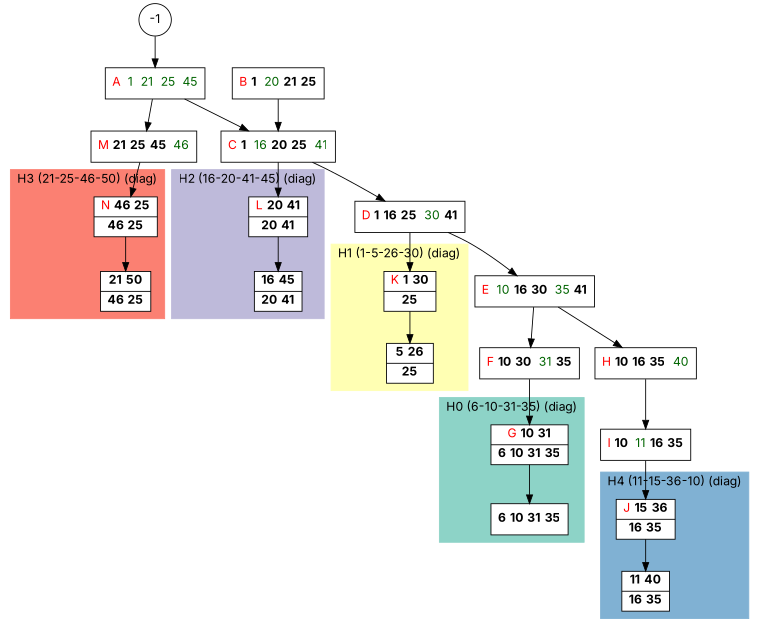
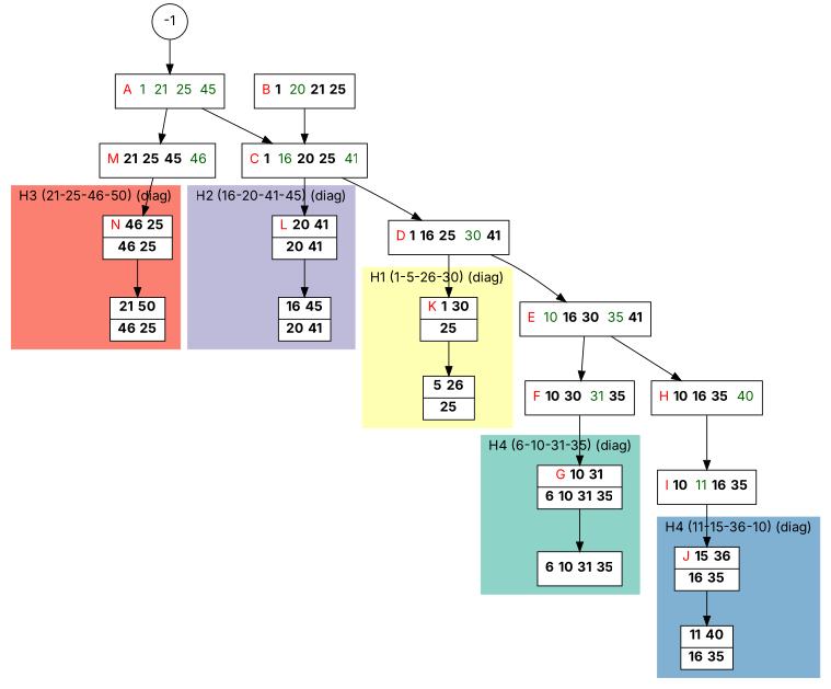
  digraph {
    fontname=Inter
    node [fillcolor=white fontname=Inter shape=record style=filled]
    edge [fontname=Inter]
    n1 [label=<{  <FONT COLOR="RED">G</FONT> <b>10</b> <b>31</b>|  <b>6</b> <b>10</b> <b>31</b> <b>35</b>}>]
    n2 [label=<{ <b>6</b> <b>10</b> <b>31</b> <b>35</b>}>]
    n3 [label=<{  <FONT COLOR="RED">K</FONT> <b>1</b> <b>30</b>|  <b>25</b>}>]
    n4 [label=<{ <b>5</b> <b>26</b>|  <b>25</b>}>]
    n5 [label=<{  <FONT COLOR="RED">L</FONT> <b>20</b> <b>41</b>|  <b>20</b> <b>41</b>}>]
    n6 [label=<{ <b>16</b> <b>45</b>|  <b>20</b> <b>41</b>}>]
    n7 [label=<{  <FONT COLOR="RED">N</FONT> <b>46</b> <b>25</b>|  <b>46</b> <b>25</b>}>]
    n8 [label=<{ <b>21</b> <b>50</b>|  <b>46</b> <b>25</b>}>]
    n9 [label=<{  <FONT COLOR="RED">J</FONT> <b>15</b> <b>36</b>|  <b>16</b> <b>35</b>}>]
    n10 [label=<{ <b>11</b> <b>40</b>|  <b>16</b> <b>35</b>}>]
    n11 [label=<{  <FONT COLOR="RED">A</FONT>  <FONT COLOR="DARKGREEN">1</FONT>  <FONT COLOR="DARKGREEN">21</FONT>  <FONT COLOR="DARKGREEN">25</FONT>  <FONT COLOR="DARKGREEN">45</FONT>}> fillcolor="" style=""]
    n12 [label=<{  <FONT COLOR="RED">M</FONT> <b>21</b> <b>25</b> <b>45</b>  <FONT COLOR="DARKGREEN">46</FONT>}> fillcolor="" style=""]
    n13 [label=<{  <FONT COLOR="RED">C</FONT> <b>1</b>  <FONT COLOR="DARKGREEN">16</FONT> <b>20</b> <b>25</b>  <FONT COLOR="DARKGREEN">41</FONT>}> fillcolor="" style=""]
    n14 [label=<{  <FONT COLOR="RED">B</FONT> <b>1</b>  <FONT COLOR="DARKGREEN">20</FONT> <b>21</b> <b>25</b>}> fillcolor="" style=""]
    -1 [shape=circle]
    n16 [label=<{  <FONT COLOR="RED">D</FONT> <b>1</b> <b>16</b> <b>25</b>  <FONT COLOR="DARKGREEN">30</FONT> <b>41</b>}> fillcolor="" style=""]
    n17 [label=<{  <FONT COLOR="RED">E</FONT>  <FONT COLOR="DARKGREEN">10</FONT> <b>16</b> <b>30</b>  <FONT COLOR="DARKGREEN">35</FONT> <b>41</b>}> fillcolor="" style=""]
    n18 [label=<{  <FONT COLOR="RED">F</FONT> <b>10</b> <b>30</b>  <FONT COLOR="DARKGREEN">31</FONT> <b>35</b>}> fillcolor="" style=""]
    n19 [label=<{  <FONT COLOR="RED">H</FONT> <b>10</b> <b>16</b> <b>35</b>  <FONT COLOR="DARKGREEN">40</FONT>}> fillcolor="" style=""]
    n20 [label=<{  <FONT COLOR="RED">I</FONT> <b>10</b>  <FONT COLOR="DARKGREEN">11</FONT> <b>16</b> <b>35</b>}> fillcolor="" style=""]
    subgraph cluster_1 {
      color="#8DD3C7"
-     label="H0 (6-10-31-35) (diag)"
+     label="H4 (6-10-31-35) (diag)"
      labeljust=l
      style=filled
      n1
      n2
    }
    subgraph cluster_2 {
      color="#FFFFB3"
      label="H1 (1-5-26-30) (diag)"
      labeljust=l
      style=filled
      n3
      n4
    }
    subgraph cluster_3 {
      color="#BEBADA"
      label="H2 (16-20-41-45) (diag)"
      labeljust=l
      style=filled
      n5
      n6
    }
    subgraph cluster_4 {
      color="#FB8072"
      label="H3 (21-25-46-50) (diag)"
      labeljust=l
      style=filled
      n7
      n8
    }
    subgraph cluster_5 {
      color="#80B1D3"
      label="H4 (11-15-36-10) (diag)"
      labeljust=l
      style=filled
      n9
      n10
    }
    n1 -> n2
    n3 -> n4
    n5 -> n6
    n7 -> n8
    n9 -> n10
    n11 -> n12
    n11 -> n13
    n12 -> n7
    n13 -> n5
    n13 -> n16
    n14 -> n13
    -1 -> n11
    n16 -> n3
    n16 -> n17
    n17 -> n18
    n17 -> n19
    n18 -> n1
    n19 -> n20
    n20 -> n9
  }
